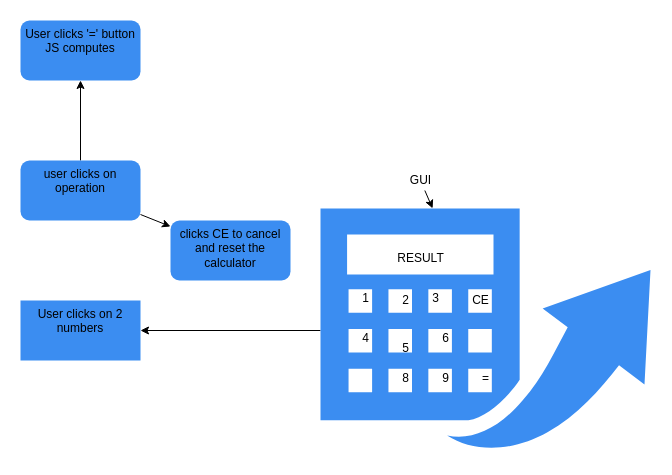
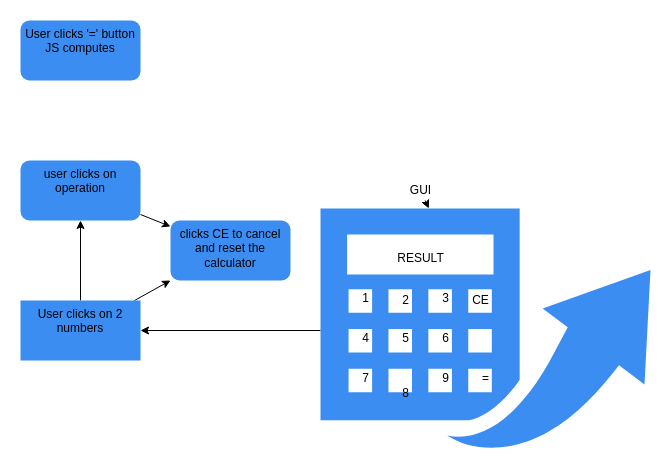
  <mxCell id="0" />
  <mxCell id="1" parent="0" />
  <mxCell id="2" value="" style="edgeStyle=none;html=1;" parent="1" source="3" target="17" edge="1"><mxGeometry relative="1" as="geometry" /></mxCell>
  <mxCell id="3" value="" style="sketch=0;html=1;aspect=fixed;strokeColor=none;shadow=0;align=center;verticalAlign=top;fillColor=#3B8DF1;shape=mxgraph.gcp2.calculator" parent="1" vertex="1"><mxGeometry x="320" y="207.9" width="330" height="244.2" as="geometry" /></mxCell>
  <mxCell id="4" value="RESULT" style="text;html=1;align=center;verticalAlign=middle;resizable=0;points=[];autosize=1;strokeColor=none;fillColor=none;" parent="1" vertex="1"><mxGeometry x="390" y="247.9" width="60" height="20" as="geometry" /></mxCell>
  <mxCell id="5" value="1" style="text;html=1;align=center;verticalAlign=middle;resizable=0;points=[];autosize=1;strokeColor=none;fillColor=none;" parent="1" vertex="1"><mxGeometry x="355" y="287.9" width="20" height="20" as="geometry" /></mxCell>
  <mxCell id="6" value="2" style="text;html=1;align=center;verticalAlign=middle;resizable=0;points=[];autosize=1;strokeColor=none;fillColor=none;" parent="1" vertex="1"><mxGeometry x="395" y="290" width="20" height="20" as="geometry" /></mxCell>
- <mxCell id="7" value="3" style="text;html=1;align=center;verticalAlign=middle;resizable=0;points=[];autosize=1;strokeColor=none;fillColor=none;" parent="1" vertex="1"><mxGeometry x="425" y="287.9" width="20" height="20" as="geometry" /></mxCell>
+ <mxCell id="7" value="3" style="text;html=1;align=center;verticalAlign=middle;resizable=0;points=[];autosize=1;strokeColor=none;fillColor=none;" parent="1" vertex="1"><mxGeometry x="435" y="287.9" width="20" height="20" as="geometry" /></mxCell>
  <mxCell id="8" value="4" style="text;html=1;align=center;verticalAlign=middle;resizable=0;points=[];autosize=1;strokeColor=none;fillColor=none;" parent="1" vertex="1"><mxGeometry x="355" y="327.9" width="20" height="20" as="geometry" /></mxCell>
- <mxCell id="9" value="5" style="text;html=1;align=center;verticalAlign=middle;resizable=0;points=[];autosize=1;strokeColor=none;fillColor=none;" parent="1" vertex="1"><mxGeometry x="395" y="337.9" width="20" height="20" as="geometry" /></mxCell>
+ <mxCell id="9" value="5" style="text;html=1;align=center;verticalAlign=middle;resizable=0;points=[];autosize=1;strokeColor=none;fillColor=none;" parent="1" vertex="1"><mxGeometry x="395" y="327.9" width="20" height="20" as="geometry" /></mxCell>
  <mxCell id="10" value="6" style="text;html=1;align=center;verticalAlign=middle;resizable=0;points=[];autosize=1;strokeColor=none;fillColor=none;" parent="1" vertex="1"><mxGeometry x="435" y="327.9" width="20" height="20" as="geometry" /></mxCell>
- <mxCell id="12" value="8" style="text;html=1;align=center;verticalAlign=middle;resizable=0;points=[];autosize=1;strokeColor=none;fillColor=none;" parent="1" vertex="1"><mxGeometry x="395" y="367.9" width="20" height="20" as="geometry" /></mxCell>
+ <mxCell id="11" value="7" style="text;html=1;align=center;verticalAlign=middle;resizable=0;points=[];autosize=1;strokeColor=none;fillColor=none;" parent="1" vertex="1"><mxGeometry x="355" y="367.9" width="20" height="20" as="geometry" /></mxCell>
+ <mxCell id="12" value="8" style="text;html=1;align=center;verticalAlign=middle;resizable=0;points=[];autosize=1;strokeColor=none;fillColor=none;" parent="1" vertex="1"><mxGeometry x="395" y="382.9" width="20" height="20" as="geometry" /></mxCell>
  <mxCell id="13" value="9" style="text;html=1;align=center;verticalAlign=middle;resizable=0;points=[];autosize=1;strokeColor=none;fillColor=none;" parent="1" vertex="1"><mxGeometry x="435" y="367.9" width="20" height="20" as="geometry" /></mxCell>
  <mxCell id="14" value="=" style="text;html=1;align=center;verticalAlign=middle;resizable=0;points=[];autosize=1;strokeColor=none;fillColor=none;" parent="1" vertex="1"><mxGeometry x="475" y="367.9" width="20" height="20" as="geometry" /></mxCell>
+ <mxCell id="15" value="" style="edgeStyle=none;html=1;" parent="1" source="17" target="20" edge="1"><mxGeometry relative="1" as="geometry" /></mxCell>
+ <mxCell id="16" style="edgeStyle=none;html=1;entryX=0;entryY=1;entryDx=0;entryDy=0;" parent="1" source="17" target="23" edge="1"><mxGeometry relative="1" as="geometry" /></mxCell>
  <mxCell id="17" value="User clicks on 2 numbers" style="whiteSpace=wrap;html=1;verticalAlign=top;fillColor=#3B8DF1;strokeColor=none;sketch=0;shadow=0;" parent="1" vertex="1"><mxGeometry x="20" y="300" width="120" height="60" as="geometry" /></mxCell>
- <mxCell id="18" value="" style="edgeStyle=none;html=1;" parent="1" source="20" target="21" edge="1"><mxGeometry relative="1" as="geometry" /></mxCell>
  <mxCell id="19" value="" style="edgeStyle=none;html=1;" parent="1" source="20" target="23" edge="1"><mxGeometry relative="1" as="geometry" /></mxCell>
  <mxCell id="20" value="user clicks on operation" style="rounded=1;whiteSpace=wrap;html=1;verticalAlign=top;fillColor=#3B8DF1;strokeColor=none;sketch=0;shadow=0;" parent="1" vertex="1"><mxGeometry x="20" y="160" width="120" height="60" as="geometry" /></mxCell>
  <mxCell id="21" value="User clicks '=' button JS computes" style="rounded=1;whiteSpace=wrap;html=1;verticalAlign=top;fillColor=#3B8DF1;strokeColor=none;sketch=0;shadow=0;" parent="1" vertex="1"><mxGeometry x="20" y="20" width="120" height="60" as="geometry" /></mxCell>
  <mxCell id="22" value="CE" style="text;html=1;align=center;verticalAlign=middle;resizable=0;points=[];autosize=1;strokeColor=none;fillColor=none;" parent="1" vertex="1"><mxGeometry x="465" y="290" width="30" height="20" as="geometry" /></mxCell>
  <mxCell id="23" value="clicks CE to cancel and reset the calculator" style="whiteSpace=wrap;html=1;verticalAlign=top;fillColor=#3B8DF1;strokeColor=none;rounded=1;sketch=0;shadow=0;" parent="1" vertex="1"><mxGeometry x="170" y="220" width="120" height="60" as="geometry" /></mxCell>
  <mxCell id="24" value="" style="edgeStyle=none;html=1;" parent="1" source="25" target="3" edge="1"><mxGeometry relative="1" as="geometry"><mxPoint x="450" y="200" as="targetPoint" /></mxGeometry></mxCell>
- <mxCell id="25" value="GUI" style="text;html=1;align=center;verticalAlign=middle;resizable=0;points=[];autosize=1;strokeColor=none;fillColor=none;" parent="1" vertex="1"><mxGeometry x="400" y="170" width="40" height="20" as="geometry" /></mxCell>
+ <mxCell id="25" value="GUI" style="text;html=1;align=center;verticalAlign=middle;resizable=0;points=[];autosize=1;strokeColor=none;fillColor=none;" parent="1" vertex="1"><mxGeometry x="400" y="180" width="40" height="20" as="geometry" /></mxCell>
